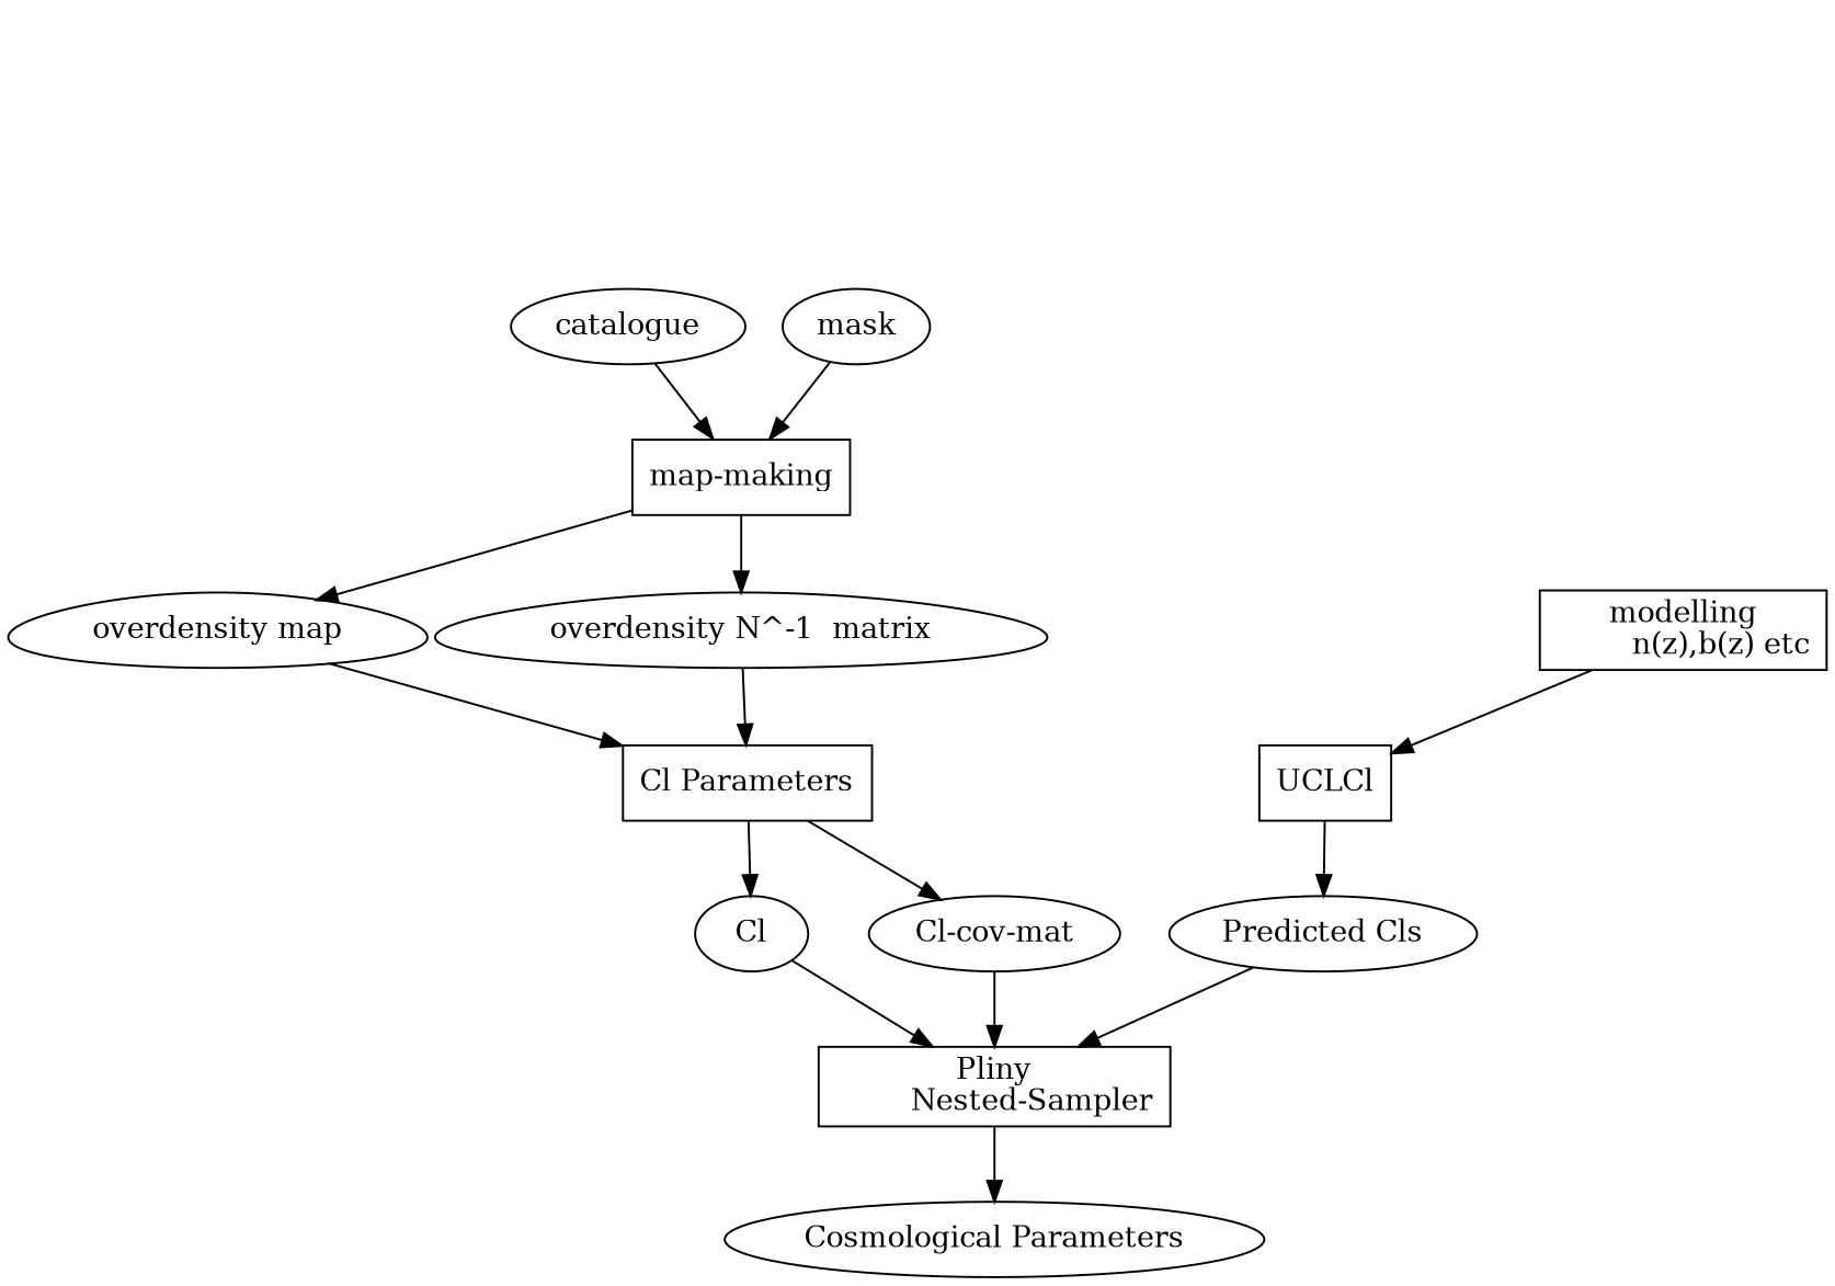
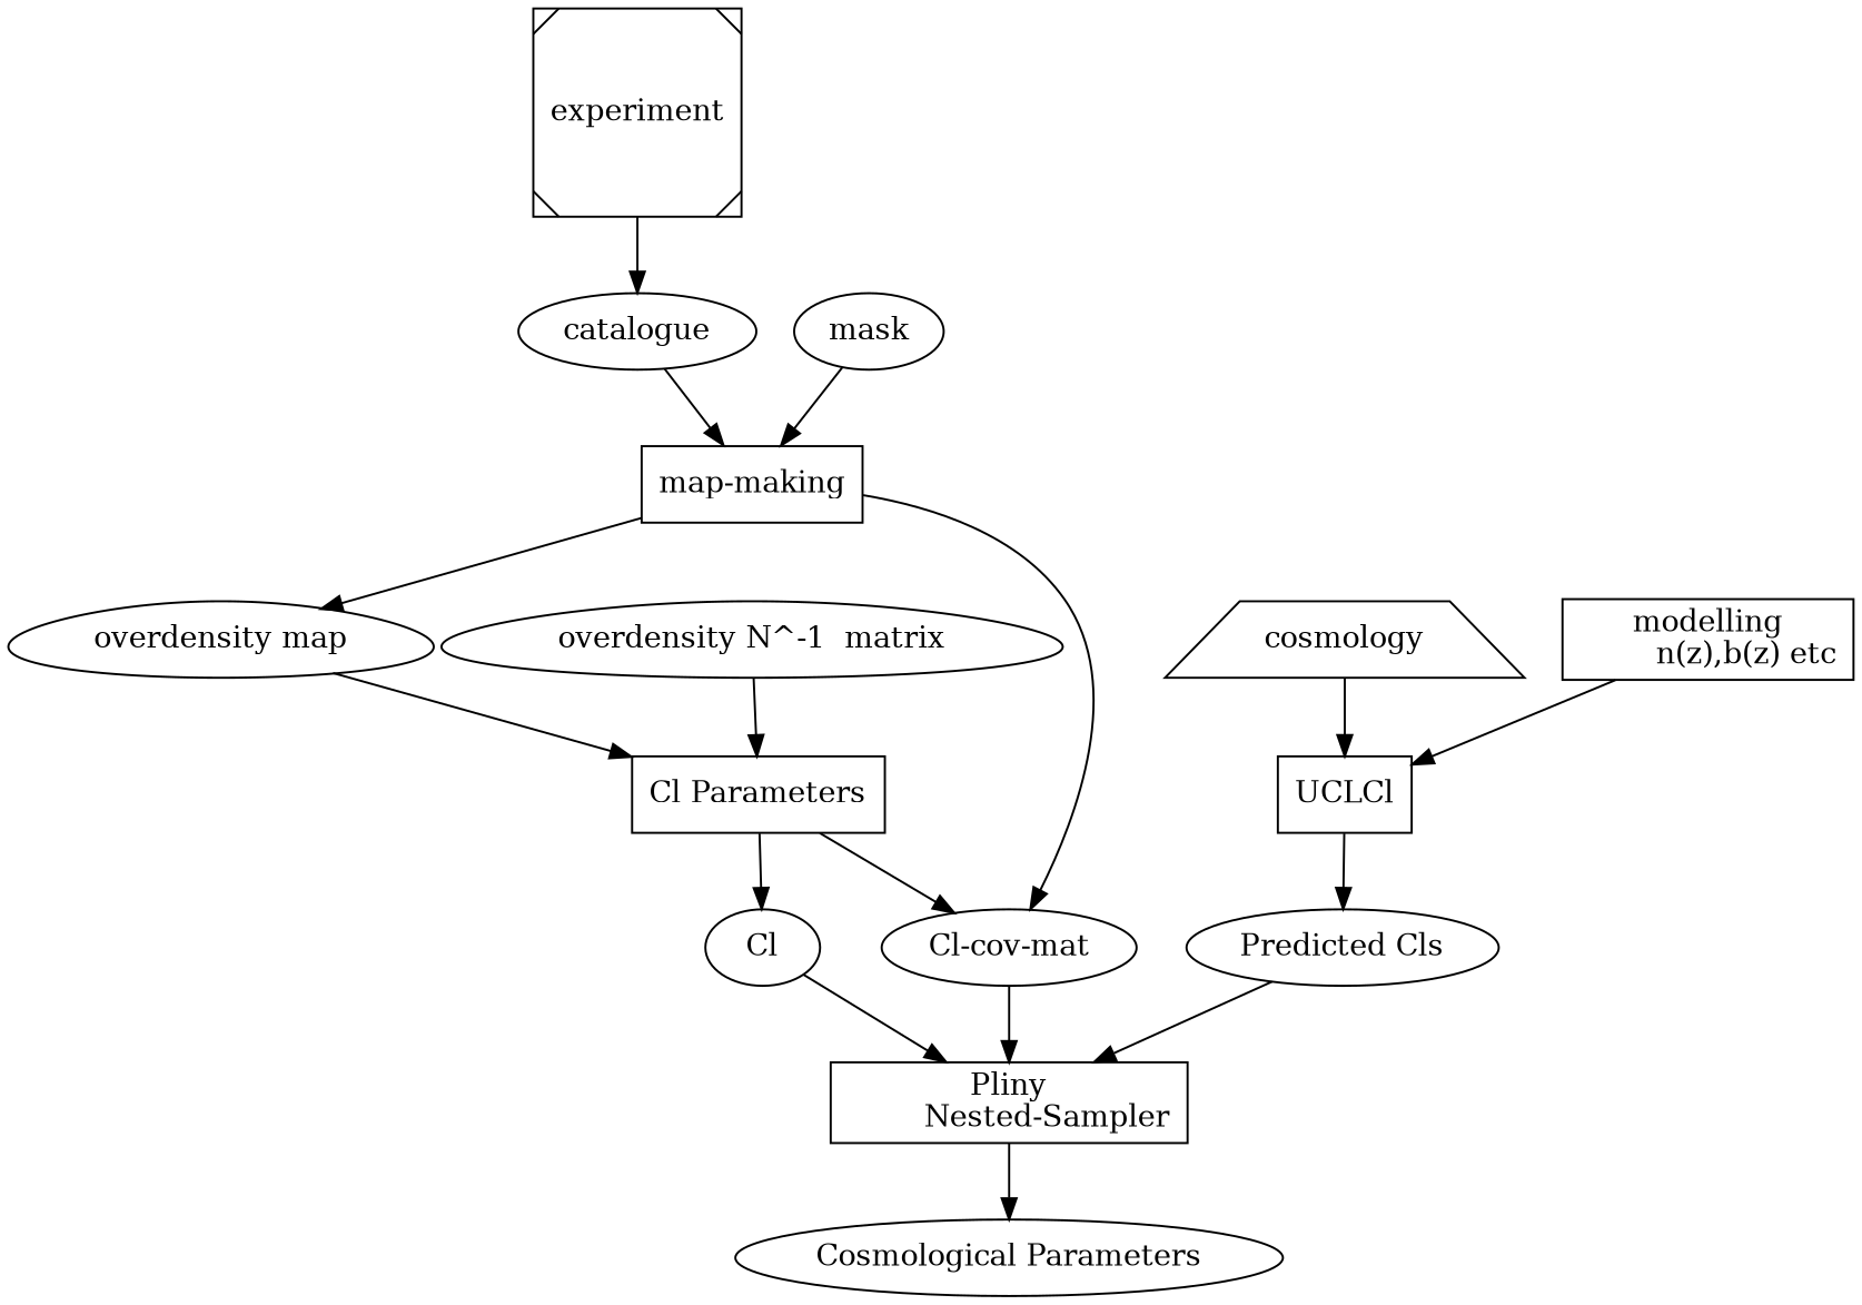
  digraph {
    node [shape=ellipse]
+   n1 [label=experiment shape=Msquare]
    n2 [label=catalogue]
    n3 [label="map-making" shape=box]
    n4 [label=mask]
    n5 [label="overdensity map" shape=egg]
    n6 [label="overdensity N^-1  matrix" shape=egg]
    n7 [label="Cl Parameters" shape=box]
    n8 [label=Cl]
    n9 [label="Cl-cov-mat"]
    n10 [label="Pliny\n	Nested-Sampler" shape=box]
    n11 [label="Cosmological Parameters" shape=""]
+   n12 [label=cosmology shape=trapezium]
    n13 [label=UCLCl shape=box]
    n14 [label="Predicted Cls"]
    n15 [label="modelling\n	n(z),b(z) etc" shape=box]
+   n1 -> n2
    n2 -> n3
    n3 -> n5
-   n3 -> n6
+   n3 -> n9
    n4 -> n3
    n5 -> n7
    n6 -> n7
    n7 -> n8
    n7 -> n9
    n8 -> n10
    n9 -> n10
    n10 -> n11
+   n12 -> n13
    n13 -> n14
    n14 -> n10
    n15 -> n13
  }
